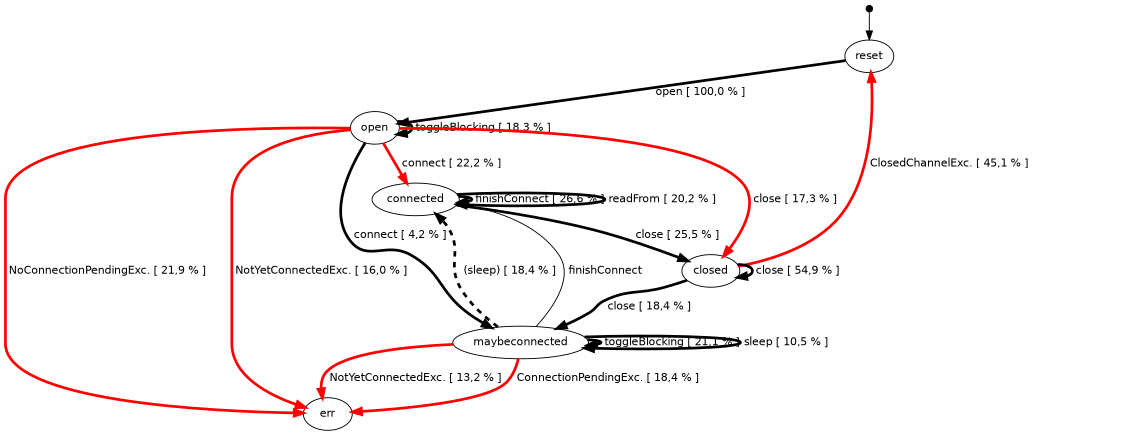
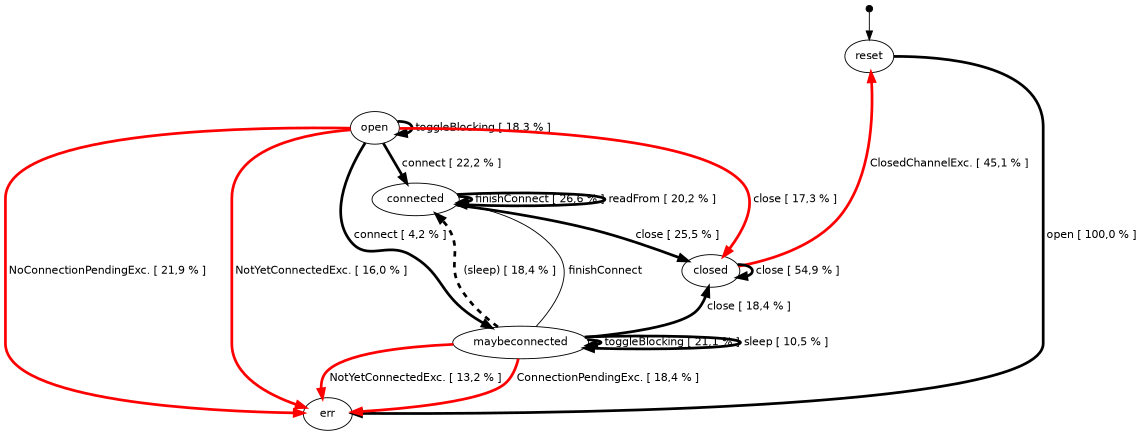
  digraph {
    nodesep=0.2
    rankdir=TB
    ranksep=0.4
    node [fontname=Helvetica fontsize=12.0 margin=0.07]
    edge [fontname=Helvetica fontsize=12.0 margin=0.05 penwidth=3.0]
    "" [height=0.1 shape=point]
    reset
    open
    connected
    maybeconnected
    err
    closed
    "" -> reset [penwidth=""]
-   reset -> open [label=" open \[ 100,0 % \]"]
+   reset -> err [label=" open \[ 100,0 % \]"]
    open -> open [label=" toggleBlocking \[ 18,3 % \]"]
-   open -> connected [label=" connect \[ 22,2 % \]" color=red]
+   open -> connected [label=" connect \[ 22,2 % \]"]
    open -> maybeconnected [label=" connect \[ 4,2 % \]"]
    open -> err [color=red label=" NoConnectionPendingExc. \[ 21,9 % \]"]
    open -> err [color=red label=" NotYetConnectedExc. \[ 16,0 % \]"]
    open -> closed [color=red label=" close \[ 17,3 % \]"]
    connected -> connected [label=" finishConnect \[ 26,6 % \]"]
    connected -> connected [label=" readFrom \[ 20,2 % \]"]
    connected -> closed [label=" close \[ 25,5 % \]"]
    maybeconnected -> connected [label=" finishConnect " penwidth=""]
    maybeconnected -> connected [label=" (sleep) \[ 18,4 % \]" style=dashed]
    maybeconnected -> maybeconnected [label=" toggleBlocking \[ 21,1 % \]"]
    maybeconnected -> maybeconnected [label=" sleep \[ 10,5 % \]"]
    maybeconnected -> err [color=red label=" ConnectionPendingExc. \[ 18,4 % \]"]
    maybeconnected -> err [color=red label=" NotYetConnectedExc. \[ 13,2 % \]"]
-   closed -> maybeconnected [label=" close \[ 18,4 % \]"]
+   maybeconnected -> closed [label=" close \[ 18,4 % \]"]
    closed -> reset [color=red label=" ClosedChannelExc. \[ 45,1 % \]"]
    closed -> closed [label=" close \[ 54,9 % \]"]
  }
